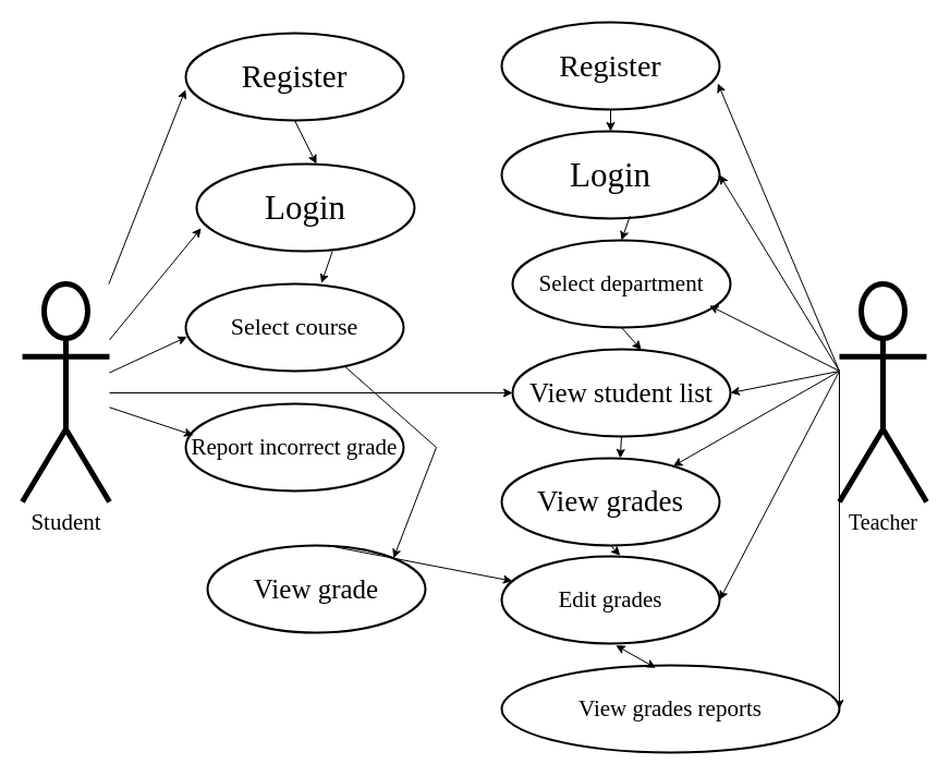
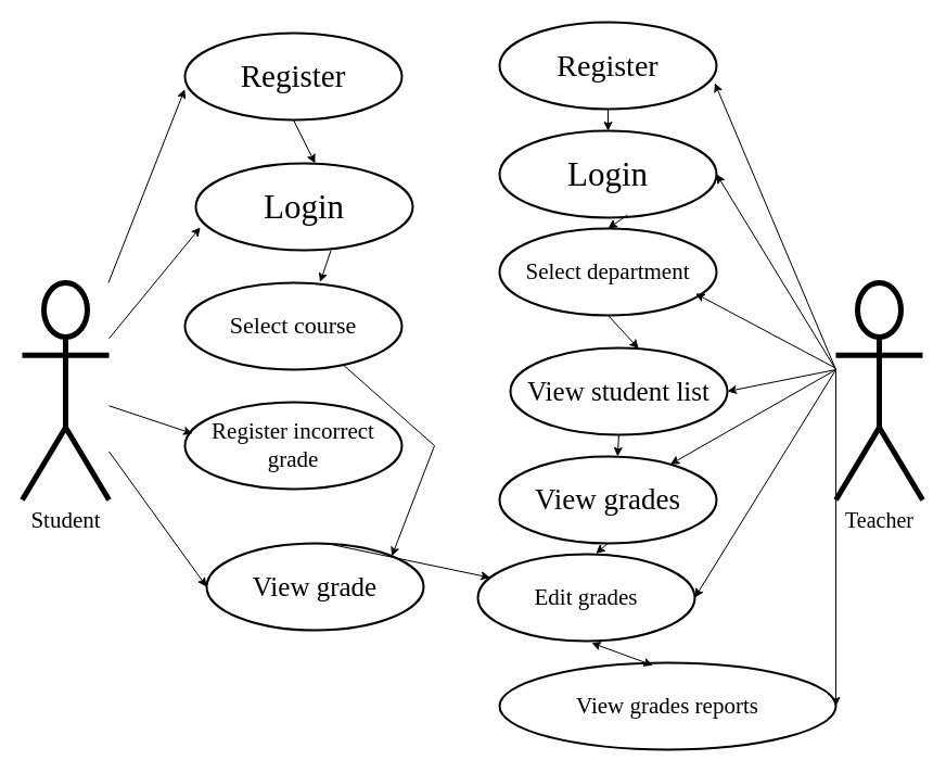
  <mxCell id="0" />
  <mxCell id="1" parent="0" />
  <mxCell id="2" value="&lt;span&gt;Student&lt;/span&gt;" style="shape=umlActor;verticalLabelPosition=bottom;verticalAlign=top;html=1;outlineConnect=0;fontFamily=Times New Roman;fontSize=21;strokeWidth=5;" vertex="1" parent="1"><mxGeometry y="260" width="80" height="200" as="geometry" x="20" /></mxCell>
  <mxCell id="3" value="Teacher" style="shape=umlActor;verticalLabelPosition=bottom;verticalAlign=top;html=1;outlineConnect=0;fontFamily=Times New Roman;fontSize=20;strokeWidth=5;" vertex="1" parent="1"><mxGeometry x="770" y="260" width="80" height="200" as="geometry" /></mxCell>
  <mxCell id="4" value="Register" style="ellipse;whiteSpace=wrap;html=1;strokeWidth=2;fontSize=29;fontFamily=Times New Roman;" vertex="1" parent="1"><mxGeometry x="170" y="30" width="200" height="80" as="geometry" /></mxCell>
  <mxCell id="5" value="Register" style="ellipse;whiteSpace=wrap;html=1;fontSize=28;fontFamily=Times New Roman;strokeWidth=2;" vertex="1" parent="1"><mxGeometry x="460" y="20" width="200" height="80" as="geometry" /></mxCell>
  <mxCell id="6" value="Login" style="ellipse;whiteSpace=wrap;html=1;fontSize=31;fontFamily=Times New Roman;strokeWidth=2;" vertex="1" parent="1"><mxGeometry x="180" y="150" width="200" height="80" as="geometry" /></mxCell>
  <mxCell id="7" value="View grade" style="ellipse;whiteSpace=wrap;html=1;fontSize=25;fontFamily=Times New Roman;strokeWidth=2;perimeterSpacing=0;" vertex="1" parent="1"><mxGeometry x="190" y="500" width="200" height="80" as="geometry" /></mxCell>
- <mxCell id="8" value="Report incorrect grade" style="ellipse;whiteSpace=wrap;html=1;strokeWidth=2;fontSize=21;fontFamily=Times New Roman;" vertex="1" parent="1"><mxGeometry x="170" y="370" width="200" height="80" as="geometry" /></mxCell>
+ <mxCell id="8" value="Register incorrect grade" style="ellipse;whiteSpace=wrap;html=1;strokeWidth=2;fontSize=21;fontFamily=Times New Roman;" vertex="1" parent="1"><mxGeometry x="170" y="370" width="200" height="80" as="geometry" /></mxCell>
  <mxCell id="9" value="Login" style="ellipse;whiteSpace=wrap;html=1;fontFamily=Times New Roman;fontSize=31;strokeWidth=2;" vertex="1" parent="1"><mxGeometry x="460" y="120" width="200" height="80" as="geometry" /></mxCell>
  <mxCell id="10" value="View grades" style="ellipse;whiteSpace=wrap;html=1;fontFamily=Times New Roman;fontSize=27;strokeWidth=2;" vertex="1" parent="1"><mxGeometry x="460" y="420" width="200" height="80" as="geometry" /></mxCell>
- <mxCell id="11" value="Edit grades" style="ellipse;whiteSpace=wrap;html=1;strokeWidth=2;fontFamily=Times New Roman;fontSize=21;" vertex="1" parent="1"><mxGeometry x="460" y="510" width="200" height="80" as="geometry" /></mxCell>
+ <mxCell id="11" value="Edit grades" style="ellipse;whiteSpace=wrap;html=1;strokeWidth=2;fontFamily=Times New Roman;fontSize=21;" vertex="1" parent="1"><mxGeometry x="440" y="510" width="200" height="80" as="geometry" /></mxCell>
  <mxCell id="12" value="View grades reports" style="ellipse;whiteSpace=wrap;html=1;fontFamily=Times New Roman;fontSize=21;strokeWidth=2;" vertex="1" parent="1"><mxGeometry x="460" y="610" width="310" height="80" as="geometry" /></mxCell>
- <mxCell id="13" value="Select department" style="ellipse;whiteSpace=wrap;html=1;fontFamily=Times New Roman;fontSize=21;strokeWidth=2;" vertex="1" parent="1"><mxGeometry x="470" y="220" width="200" height="80" as="geometry" /></mxCell>
+ <mxCell id="13" value="Select department" style="ellipse;whiteSpace=wrap;html=1;fontFamily=Times New Roman;fontSize=21;strokeWidth=2;" vertex="1" parent="1"><mxGeometry x="460" y="210" width="200" height="80" as="geometry" /></mxCell>
  <mxCell id="14" value="" style="endArrow=classic;html=1;rounded=0;entryX=-0.001;entryY=0.646;entryDx=0;entryDy=0;entryPerimeter=0;" edge="1" parent="1" source="2" target="4"><mxGeometry width="50" height="50" relative="1" as="geometry"><mxPoint x="120" y="360" as="sourcePoint" /><mxPoint x="330" y="340" as="targetPoint" /></mxGeometry></mxCell>
  <mxCell id="15" value="" style="endArrow=classic;html=1;rounded=0;entryX=0.021;entryY=0.736;entryDx=0;entryDy=0;entryPerimeter=0;" edge="1" parent="1" source="2" target="6"><mxGeometry width="50" height="50" relative="1" as="geometry"><mxPoint x="120" y="360" as="sourcePoint" /><mxPoint x="200" y="82" as="targetPoint" /></mxGeometry></mxCell>
- <mxCell id="16" value="" style="endArrow=classic;html=1;rounded=0;entryX=0.006;entryY=0.606;entryDx=0;entryDy=0;entryPerimeter=0;" edge="1" parent="1" source="2" target="27"><mxGeometry width="50" height="50" relative="1" as="geometry"><mxPoint x="120" y="360" as="sourcePoint" /><mxPoint x="162.8" y="294.56" as="targetPoint" /></mxGeometry></mxCell>
- <mxCell id="17" value="" style="endArrow=classic;html=1;rounded=0;" edge="1" parent="1" source="2" target="33"><mxGeometry width="50" height="50" relative="1" as="geometry"><mxPoint x="120" y="360" as="sourcePoint" /><mxPoint x="193" y="285" as="targetPoint" /></mxGeometry></mxCell>
+ <mxCell id="17" value="" style="endArrow=classic;html=1;rounded=0;entryX=0;entryY=0.5;entryDx=0;entryDy=0;" edge="1" parent="1" source="2" target="7"><mxGeometry width="50" height="50" relative="1" as="geometry"><mxPoint x="120" y="360" as="sourcePoint" /><mxPoint x="193" y="285" as="targetPoint" /></mxGeometry></mxCell>
  <mxCell id="18" value="" style="endArrow=classic;html=1;rounded=0;entryX=0.035;entryY=0.361;entryDx=0;entryDy=0;entryPerimeter=0;" edge="1" parent="1" source="2" target="8"><mxGeometry width="50" height="50" relative="1" as="geometry"><mxPoint x="120" y="360" as="sourcePoint" /><mxPoint x="180" y="440" as="targetPoint" /></mxGeometry></mxCell>
  <mxCell id="19" value="" style="endArrow=classic;html=1;rounded=0;entryX=0.992;entryY=0.7;entryDx=0;entryDy=0;entryPerimeter=0;" edge="1" parent="1" target="5"><mxGeometry width="50" height="50" relative="1" as="geometry"><mxPoint x="770" y="340" as="sourcePoint" /><mxPoint x="780" y="180" as="targetPoint" /></mxGeometry></mxCell>
  <mxCell id="20" value="" style="endArrow=classic;html=1;rounded=0;entryX=1;entryY=0.5;entryDx=0;entryDy=0;" edge="1" parent="1" target="9"><mxGeometry width="50" height="50" relative="1" as="geometry"><mxPoint x="770" y="340" as="sourcePoint" /><mxPoint x="668" y="86" as="targetPoint" /></mxGeometry></mxCell>
  <mxCell id="21" value="" style="endArrow=classic;html=1;rounded=0;entryX=1;entryY=0.5;entryDx=0;entryDy=0;" edge="1" parent="1" target="33"><mxGeometry width="50" height="50" relative="1" as="geometry"><mxPoint x="770" y="340" as="sourcePoint" /><mxPoint x="670" y="170" as="targetPoint" /></mxGeometry></mxCell>
  <mxCell id="22" value="" style="endArrow=classic;html=1;rounded=0;" edge="1" parent="1" target="10"><mxGeometry width="50" height="50" relative="1" as="geometry"><mxPoint x="770" y="340" as="sourcePoint" /><mxPoint x="670" y="270" as="targetPoint" /></mxGeometry></mxCell>
  <mxCell id="23" value="" style="endArrow=classic;html=1;rounded=0;entryX=1;entryY=0.5;entryDx=0;entryDy=0;" edge="1" parent="1" target="11"><mxGeometry width="50" height="50" relative="1" as="geometry"><mxPoint x="770" y="340" as="sourcePoint" /><mxPoint x="670" y="370" as="targetPoint" /></mxGeometry></mxCell>
  <mxCell id="24" value="" style="endArrow=classic;html=1;rounded=0;entryX=1;entryY=0.5;entryDx=0;entryDy=0;" edge="1" parent="1" target="12"><mxGeometry width="50" height="50" relative="1" as="geometry"><mxPoint x="770" y="340" as="sourcePoint" /><mxPoint x="670" y="460" as="targetPoint" /></mxGeometry></mxCell>
  <mxCell id="25" value="" style="endArrow=classic;html=1;rounded=0;entryX=0.903;entryY=0.749;entryDx=0;entryDy=0;entryPerimeter=0;" edge="1" parent="1" source="3" target="13"><mxGeometry width="50" height="50" relative="1" as="geometry"><mxPoint x="770" y="360" as="sourcePoint" /><mxPoint x="661.2" y="620.32" as="targetPoint" /></mxGeometry></mxCell>
  <mxCell id="26" value="" style="endArrow=classic;html=1;rounded=0;exitX=0.5;exitY=1;exitDx=0;exitDy=0;" edge="1" parent="1" source="4"><mxGeometry width="50" height="50" relative="1" as="geometry"><mxPoint x="320" y="110" as="sourcePoint" /><mxPoint x="290" y="150" as="targetPoint" /><Array as="points" /></mxGeometry></mxCell>
  <mxCell id="27" value="Select course" style="ellipse;whiteSpace=wrap;html=1;fontFamily=Times New Roman;fontSize=22;strokeWidth=2;" vertex="1" parent="1"><mxGeometry x="170" y="260" width="200" height="80" as="geometry" /></mxCell>
  <mxCell id="28" value="" style="endArrow=classic;html=1;rounded=0;entryX=0.623;entryY=-0.008;entryDx=0;entryDy=0;exitX=0.623;exitY=1.002;exitDx=0;exitDy=0;exitPerimeter=0;entryPerimeter=0;" edge="1" parent="1" source="6" target="27"><mxGeometry width="50" height="50" relative="1" as="geometry"><mxPoint x="330" y="107" as="sourcePoint" /><mxPoint x="330" y="130" as="targetPoint" /></mxGeometry></mxCell>
  <mxCell id="29" value="" style="endArrow=classic;html=1;rounded=0;exitX=0.727;exitY=0.94;exitDx=0;exitDy=0;exitPerimeter=0;entryX=1;entryY=0;entryDx=0;entryDy=0;" edge="1" parent="1" source="27" target="7"><mxGeometry width="50" height="50" relative="1" as="geometry"><mxPoint x="315" y="210" as="sourcePoint" /><mxPoint x="315" y="229" as="targetPoint" /><Array as="points"><mxPoint x="400" y="410" /></Array></mxGeometry></mxCell>
  <mxCell id="30" value="" style="endArrow=classic;html=1;rounded=0;exitX=0.55;exitY=0;exitDx=0;exitDy=0;exitPerimeter=0;" edge="1" parent="1" source="7" target="11"><mxGeometry width="50" height="50" relative="1" as="geometry"><mxPoint x="315" y="210" as="sourcePoint" /><mxPoint x="315" y="229" as="targetPoint" /></mxGeometry></mxCell>
  <mxCell id="31" value="" style="endArrow=classic;html=1;rounded=0;entryX=0.5;entryY=0;entryDx=0;entryDy=0;exitX=0.5;exitY=1;exitDx=0;exitDy=0;" edge="1" parent="1" source="5" target="9"><mxGeometry width="50" height="50" relative="1" as="geometry"><mxPoint x="330" y="107" as="sourcePoint" /><mxPoint x="330" y="130" as="targetPoint" /></mxGeometry></mxCell>
  <mxCell id="32" value="" style="endArrow=classic;html=1;rounded=0;entryX=0.5;entryY=0;entryDx=0;entryDy=0;exitX=0.589;exitY=0.97;exitDx=0;exitDy=0;exitPerimeter=0;" edge="1" parent="1" source="9" target="13"><mxGeometry width="50" height="50" relative="1" as="geometry"><mxPoint x="570" y="110" as="sourcePoint" /><mxPoint x="570" y="130" as="targetPoint" /></mxGeometry></mxCell>
  <mxCell id="33" value="View student list" style="ellipse;whiteSpace=wrap;html=1;strokeWidth=2;fontSize=25;fontFamily=Times New Roman;" vertex="1" parent="1"><mxGeometry x="470" y="320" width="200" height="80" as="geometry" /></mxCell>
  <mxCell id="34" value="" style="endArrow=classic;html=1;rounded=0;entryX=0.591;entryY=0.007;entryDx=0;entryDy=0;exitX=0.5;exitY=1;exitDx=0;exitDy=0;entryPerimeter=0;" edge="1" parent="1" source="13" target="33"><mxGeometry width="50" height="50" relative="1" as="geometry"><mxPoint x="588" y="208" as="sourcePoint" /><mxPoint x="580" y="230" as="targetPoint" /></mxGeometry></mxCell>
  <mxCell id="35" value="" style="endArrow=classic;html=1;rounded=0;entryX=0.544;entryY=-0.001;entryDx=0;entryDy=0;exitX=0.5;exitY=1;exitDx=0;exitDy=0;entryPerimeter=0;" edge="1" parent="1" source="33" target="10"><mxGeometry width="50" height="50" relative="1" as="geometry"><mxPoint x="580" y="310" as="sourcePoint" /><mxPoint x="588" y="341" as="targetPoint" /></mxGeometry></mxCell>
  <mxCell id="36" value="" style="endArrow=classic;html=1;rounded=0;entryX=0.544;entryY=-0.008;entryDx=0;entryDy=0;exitX=0.5;exitY=1;exitDx=0;exitDy=0;entryPerimeter=0;" edge="1" parent="1" source="10" target="11"><mxGeometry width="50" height="50" relative="1" as="geometry"><mxPoint x="580" y="410" as="sourcePoint" /><mxPoint x="579" y="430" as="targetPoint" /></mxGeometry></mxCell>
  <mxCell id="37" value="" style="endArrow=classic;startArrow=classic;html=1;rounded=0;exitX=0.456;exitY=0.029;exitDx=0;exitDy=0;exitPerimeter=0;entryX=0.524;entryY=1.021;entryDx=0;entryDy=0;entryPerimeter=0;" edge="1" parent="1" source="12" target="11"><mxGeometry width="50" height="50" relative="1" as="geometry"><mxPoint x="440" y="540" as="sourcePoint" /><mxPoint x="490" y="490" as="targetPoint" /></mxGeometry></mxCell>
